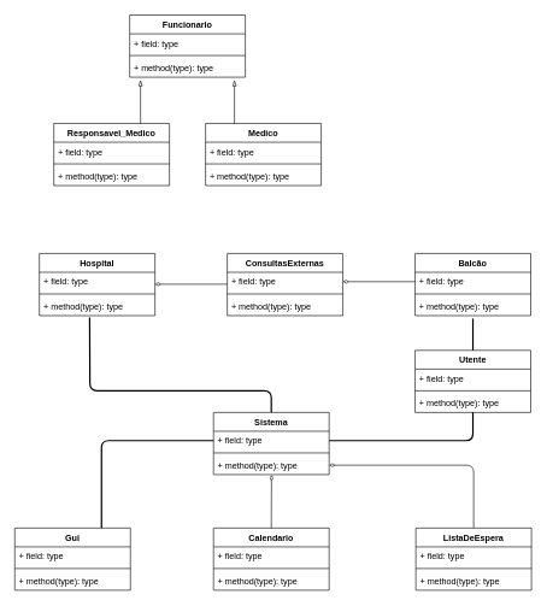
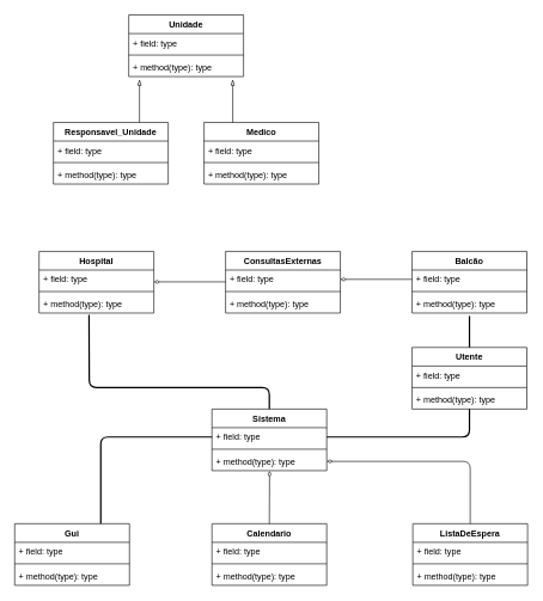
  <mxCell id="0" />
  <mxCell id="1" parent="0" />
- <mxCell id="2" value="Funcionario" style="swimlane;fontStyle=1;align=center;verticalAlign=top;childLayout=stackLayout;horizontal=1;startSize=26;horizontalStack=0;resizeParent=1;resizeParentMax=0;resizeLast=0;collapsible=1;marginBottom=0;" vertex="1" parent="1"><mxGeometry x="179" y="20" width="160" height="86" as="geometry" /></mxCell>
+ <mxCell id="2" value="Unidade" style="swimlane;fontStyle=1;align=center;verticalAlign=top;childLayout=stackLayout;horizontal=1;startSize=26;horizontalStack=0;resizeParent=1;resizeParentMax=0;resizeLast=0;collapsible=1;marginBottom=0;" vertex="1" parent="1"><mxGeometry x="179" y="20" width="160" height="86" as="geometry" /></mxCell>
  <mxCell id="3" value="+ field: type" style="text;strokeColor=none;fillColor=none;align=left;verticalAlign=top;spacingLeft=4;spacingRight=4;overflow=hidden;rotatable=0;points=[[0,0.5],[1,0.5]];portConstraint=eastwest;" vertex="1" parent="2"><mxGeometry y="26" width="160" height="26" as="geometry" /></mxCell>
  <mxCell id="4" value="" style="line;strokeWidth=1;fillColor=none;align=left;verticalAlign=middle;spacingTop=-1;spacingLeft=3;spacingRight=3;rotatable=0;labelPosition=right;points=[];portConstraint=eastwest;" vertex="1" parent="2"><mxGeometry y="52" width="160" height="8" as="geometry" /></mxCell>
  <mxCell id="5" value="+ method(type): type" style="text;strokeColor=none;fillColor=none;align=left;verticalAlign=top;spacingLeft=4;spacingRight=4;overflow=hidden;rotatable=0;points=[[0,0.5],[1,0.5]];portConstraint=eastwest;" vertex="1" parent="2"><mxGeometry y="60" width="160" height="26" as="geometry" /></mxCell>
  <mxCell id="6" value="Utente" style="swimlane;fontStyle=1;align=center;verticalAlign=top;childLayout=stackLayout;horizontal=1;startSize=26;horizontalStack=0;resizeParent=1;resizeParentMax=0;resizeLast=0;collapsible=1;marginBottom=0;" vertex="1" parent="1"><mxGeometry x="574" y="484" width="160" height="86" as="geometry" /></mxCell>
  <mxCell id="7" value="+ field: type" style="text;strokeColor=none;fillColor=none;align=left;verticalAlign=top;spacingLeft=4;spacingRight=4;overflow=hidden;rotatable=0;points=[[0,0.5],[1,0.5]];portConstraint=eastwest;" vertex="1" parent="6"><mxGeometry y="26" width="160" height="26" as="geometry" /></mxCell>
  <mxCell id="8" value="" style="line;strokeWidth=1;fillColor=none;align=left;verticalAlign=middle;spacingTop=-1;spacingLeft=3;spacingRight=3;rotatable=0;labelPosition=right;points=[];portConstraint=eastwest;" vertex="1" parent="6"><mxGeometry y="52" width="160" height="8" as="geometry" /></mxCell>
  <mxCell id="9" value="+ method(type): type" style="text;strokeColor=none;fillColor=none;align=left;verticalAlign=top;spacingLeft=4;spacingRight=4;overflow=hidden;rotatable=0;points=[[0,0.5],[1,0.5]];portConstraint=eastwest;" vertex="1" parent="6"><mxGeometry y="60" width="160" height="26" as="geometry" /></mxCell>
  <mxCell id="10" value="Medico" style="swimlane;fontStyle=1;align=center;verticalAlign=top;childLayout=stackLayout;horizontal=1;startSize=26;horizontalStack=0;resizeParent=1;resizeParentMax=0;resizeLast=0;collapsible=1;marginBottom=0;" vertex="1" parent="1"><mxGeometry x="284" y="170" width="160" height="86" as="geometry" /></mxCell>
  <mxCell id="11" value="+ field: type" style="text;strokeColor=none;fillColor=none;align=left;verticalAlign=top;spacingLeft=4;spacingRight=4;overflow=hidden;rotatable=0;points=[[0,0.5],[1,0.5]];portConstraint=eastwest;" vertex="1" parent="10"><mxGeometry y="26" width="160" height="26" as="geometry" /></mxCell>
  <mxCell id="12" value="" style="line;strokeWidth=1;fillColor=none;align=left;verticalAlign=middle;spacingTop=-1;spacingLeft=3;spacingRight=3;rotatable=0;labelPosition=right;points=[];portConstraint=eastwest;" vertex="1" parent="10"><mxGeometry y="52" width="160" height="8" as="geometry" /></mxCell>
  <mxCell id="13" value="+ method(type): type" style="text;strokeColor=none;fillColor=none;align=left;verticalAlign=top;spacingLeft=4;spacingRight=4;overflow=hidden;rotatable=0;points=[[0,0.5],[1,0.5]];portConstraint=eastwest;" vertex="1" parent="10"><mxGeometry y="60" width="160" height="26" as="geometry" /></mxCell>
- <mxCell id="14" value="Responsavel_Medico" style="swimlane;fontStyle=1;align=center;verticalAlign=top;childLayout=stackLayout;horizontal=1;startSize=26;horizontalStack=0;resizeParent=1;resizeParentMax=0;resizeLast=0;collapsible=1;marginBottom=0;" vertex="1" parent="1"><mxGeometry x="74" y="170" width="160" height="86" as="geometry" /></mxCell>
+ <mxCell id="14" value="Responsavel_Unidade" style="swimlane;fontStyle=1;align=center;verticalAlign=top;childLayout=stackLayout;horizontal=1;startSize=26;horizontalStack=0;resizeParent=1;resizeParentMax=0;resizeLast=0;collapsible=1;marginBottom=0;" vertex="1" parent="1"><mxGeometry x="74" y="170" width="160" height="86" as="geometry" /></mxCell>
  <mxCell id="15" value="+ field: type" style="text;strokeColor=none;fillColor=none;align=left;verticalAlign=top;spacingLeft=4;spacingRight=4;overflow=hidden;rotatable=0;points=[[0,0.5],[1,0.5]];portConstraint=eastwest;" vertex="1" parent="14"><mxGeometry y="26" width="160" height="26" as="geometry" /></mxCell>
  <mxCell id="16" value="" style="line;strokeWidth=1;fillColor=none;align=left;verticalAlign=middle;spacingTop=-1;spacingLeft=3;spacingRight=3;rotatable=0;labelPosition=right;points=[];portConstraint=eastwest;" vertex="1" parent="14"><mxGeometry y="52" width="160" height="8" as="geometry" /></mxCell>
  <mxCell id="17" value="+ method(type): type" style="text;strokeColor=none;fillColor=none;align=left;verticalAlign=top;spacingLeft=4;spacingRight=4;overflow=hidden;rotatable=0;points=[[0,0.5],[1,0.5]];portConstraint=eastwest;" vertex="1" parent="14"><mxGeometry y="60" width="160" height="26" as="geometry" /></mxCell>
  <mxCell id="18" value="" style="endArrow=blockThin;html=1;exitX=0.75;exitY=0;exitDx=0;exitDy=0;endFill=0;" edge="1" parent="1" source="14"><mxGeometry width="50" height="50" relative="1" as="geometry"><mxPoint x="474" y="100" as="sourcePoint" /><mxPoint x="194" y="110" as="targetPoint" /></mxGeometry></mxCell>
  <mxCell id="19" value="" style="endArrow=blockThin;html=1;endFill=0;exitX=0.25;exitY=0;exitDx=0;exitDy=0;" edge="1" parent="1" source="10"><mxGeometry width="50" height="50" relative="1" as="geometry"><mxPoint x="334" y="160" as="sourcePoint" /><mxPoint x="324" y="110" as="targetPoint" /></mxGeometry></mxCell>
  <mxCell id="20" value="Hospital" style="swimlane;fontStyle=1;align=center;verticalAlign=top;childLayout=stackLayout;horizontal=1;startSize=26;horizontalStack=0;resizeParent=1;resizeParentMax=0;resizeLast=0;collapsible=1;marginBottom=0;" vertex="1" parent="1"><mxGeometry x="54" y="350" width="160" height="86" as="geometry" /></mxCell>
  <mxCell id="21" value="+ field: type" style="text;strokeColor=none;fillColor=none;align=left;verticalAlign=top;spacingLeft=4;spacingRight=4;overflow=hidden;rotatable=0;points=[[0,0.5],[1,0.5]];portConstraint=eastwest;" vertex="1" parent="20"><mxGeometry y="26" width="160" height="26" as="geometry" /></mxCell>
  <mxCell id="22" value="" style="line;strokeWidth=1;fillColor=none;align=left;verticalAlign=middle;spacingTop=-1;spacingLeft=3;spacingRight=3;rotatable=0;labelPosition=right;points=[];portConstraint=eastwest;" vertex="1" parent="20"><mxGeometry y="52" width="160" height="8" as="geometry" /></mxCell>
  <mxCell id="23" value="+ method(type): type" style="text;strokeColor=none;fillColor=none;align=left;verticalAlign=top;spacingLeft=4;spacingRight=4;overflow=hidden;rotatable=0;points=[[0,0.5],[1,0.5]];portConstraint=eastwest;" vertex="1" parent="20"><mxGeometry y="60" width="160" height="26" as="geometry" /></mxCell>
  <mxCell id="24" value="ConsultasExternas" style="swimlane;fontStyle=1;align=center;verticalAlign=top;childLayout=stackLayout;horizontal=1;startSize=26;horizontalStack=0;resizeParent=1;resizeParentMax=0;resizeLast=0;collapsible=1;marginBottom=0;" vertex="1" parent="1"><mxGeometry x="314" y="350" width="160" height="86" as="geometry" /></mxCell>
  <mxCell id="25" value="+ field: type" style="text;strokeColor=none;fillColor=none;align=left;verticalAlign=top;spacingLeft=4;spacingRight=4;overflow=hidden;rotatable=0;points=[[0,0.5],[1,0.5]];portConstraint=eastwest;" vertex="1" parent="24"><mxGeometry y="26" width="160" height="26" as="geometry" /></mxCell>
  <mxCell id="26" value="" style="line;strokeWidth=1;fillColor=none;align=left;verticalAlign=middle;spacingTop=-1;spacingLeft=3;spacingRight=3;rotatable=0;labelPosition=right;points=[];portConstraint=eastwest;" vertex="1" parent="24"><mxGeometry y="52" width="160" height="8" as="geometry" /></mxCell>
  <mxCell id="27" value="+ method(type): type" style="text;strokeColor=none;fillColor=none;align=left;verticalAlign=top;spacingLeft=4;spacingRight=4;overflow=hidden;rotatable=0;points=[[0,0.5],[1,0.5]];portConstraint=eastwest;" vertex="1" parent="24"><mxGeometry y="60" width="160" height="26" as="geometry" /></mxCell>
  <mxCell id="28" value="Balcão" style="swimlane;fontStyle=1;align=center;verticalAlign=top;childLayout=stackLayout;horizontal=1;startSize=26;horizontalStack=0;resizeParent=1;resizeParentMax=0;resizeLast=0;collapsible=1;marginBottom=0;" vertex="1" parent="1"><mxGeometry x="574" y="350" width="160" height="86" as="geometry" /></mxCell>
  <mxCell id="29" value="+ field: type" style="text;strokeColor=none;fillColor=none;align=left;verticalAlign=top;spacingLeft=4;spacingRight=4;overflow=hidden;rotatable=0;points=[[0,0.5],[1,0.5]];portConstraint=eastwest;" vertex="1" parent="28"><mxGeometry y="26" width="160" height="26" as="geometry" /></mxCell>
  <mxCell id="30" value="" style="line;strokeWidth=1;fillColor=none;align=left;verticalAlign=middle;spacingTop=-1;spacingLeft=3;spacingRight=3;rotatable=0;labelPosition=right;points=[];portConstraint=eastwest;" vertex="1" parent="28"><mxGeometry y="52" width="160" height="8" as="geometry" /></mxCell>
  <mxCell id="31" value="+ method(type): type" style="text;strokeColor=none;fillColor=none;align=left;verticalAlign=top;spacingLeft=4;spacingRight=4;overflow=hidden;rotatable=0;points=[[0,0.5],[1,0.5]];portConstraint=eastwest;" vertex="1" parent="28"><mxGeometry y="60" width="160" height="26" as="geometry" /></mxCell>
  <mxCell id="32" value="" style="endArrow=diamondThin;html=1;exitX=0;exitY=0.5;exitDx=0;exitDy=0;entryX=1;entryY=0.5;entryDx=0;entryDy=0;endFill=0;" edge="1" parent="1" source="29" target="25"><mxGeometry width="50" height="50" relative="1" as="geometry"><mxPoint x="284" y="520" as="sourcePoint" /><mxPoint x="334" y="470" as="targetPoint" /></mxGeometry></mxCell>
  <mxCell id="33" value="" style="endArrow=diamondThin;html=1;exitX=0;exitY=0.5;exitDx=0;exitDy=0;entryX=1;entryY=0.5;entryDx=0;entryDy=0;endFill=0;" edge="1" parent="1"><mxGeometry width="50" height="50" relative="1" as="geometry"><mxPoint x="314" y="392.5" as="sourcePoint" /><mxPoint x="214" y="392.5" as="targetPoint" /></mxGeometry></mxCell>
  <mxCell id="34" value="Sistema" style="swimlane;fontStyle=1;align=center;verticalAlign=top;childLayout=stackLayout;horizontal=1;startSize=26;horizontalStack=0;resizeParent=1;resizeParentMax=0;resizeLast=0;collapsible=1;marginBottom=0;" vertex="1" parent="1"><mxGeometry x="295" y="570" width="160" height="86" as="geometry" /></mxCell>
  <mxCell id="35" value="+ field: type" style="text;strokeColor=none;fillColor=none;align=left;verticalAlign=top;spacingLeft=4;spacingRight=4;overflow=hidden;rotatable=0;points=[[0,0.5],[1,0.5]];portConstraint=eastwest;" vertex="1" parent="34"><mxGeometry y="26" width="160" height="26" as="geometry" /></mxCell>
  <mxCell id="36" value="" style="line;strokeWidth=1;fillColor=none;align=left;verticalAlign=middle;spacingTop=-1;spacingLeft=3;spacingRight=3;rotatable=0;labelPosition=right;points=[];portConstraint=eastwest;" vertex="1" parent="34"><mxGeometry y="52" width="160" height="8" as="geometry" /></mxCell>
  <mxCell id="37" value="+ method(type): type" style="text;strokeColor=none;fillColor=none;align=left;verticalAlign=top;spacingLeft=4;spacingRight=4;overflow=hidden;rotatable=0;points=[[0,0.5],[1,0.5]];portConstraint=eastwest;" vertex="1" parent="34"><mxGeometry y="60" width="160" height="26" as="geometry" /></mxCell>
  <mxCell id="38" value="Calendario" style="swimlane;fontStyle=1;align=center;verticalAlign=top;childLayout=stackLayout;horizontal=1;startSize=26;horizontalStack=0;resizeParent=1;resizeParentMax=0;resizeLast=0;collapsible=1;marginBottom=0;" vertex="1" parent="1"><mxGeometry x="295" y="730" width="160" height="86" as="geometry" /></mxCell>
  <mxCell id="39" value="+ field: type" style="text;strokeColor=none;fillColor=none;align=left;verticalAlign=top;spacingLeft=4;spacingRight=4;overflow=hidden;rotatable=0;points=[[0,0.5],[1,0.5]];portConstraint=eastwest;" vertex="1" parent="38"><mxGeometry y="26" width="160" height="26" as="geometry" /></mxCell>
  <mxCell id="40" value="" style="line;strokeWidth=1;fillColor=none;align=left;verticalAlign=middle;spacingTop=-1;spacingLeft=3;spacingRight=3;rotatable=0;labelPosition=right;points=[];portConstraint=eastwest;" vertex="1" parent="38"><mxGeometry y="52" width="160" height="8" as="geometry" /></mxCell>
  <mxCell id="41" value="+ method(type): type" style="text;strokeColor=none;fillColor=none;align=left;verticalAlign=top;spacingLeft=4;spacingRight=4;overflow=hidden;rotatable=0;points=[[0,0.5],[1,0.5]];portConstraint=eastwest;" vertex="1" parent="38"><mxGeometry y="60" width="160" height="26" as="geometry" /></mxCell>
  <mxCell id="42" value="Gui" style="swimlane;fontStyle=1;align=center;verticalAlign=top;childLayout=stackLayout;horizontal=1;startSize=26;horizontalStack=0;resizeParent=1;resizeParentMax=0;resizeLast=0;collapsible=1;marginBottom=0;" vertex="1" parent="1"><mxGeometry x="20" y="730" width="160" height="86" as="geometry" /></mxCell>
  <mxCell id="43" value="+ field: type" style="text;strokeColor=none;fillColor=none;align=left;verticalAlign=top;spacingLeft=4;spacingRight=4;overflow=hidden;rotatable=0;points=[[0,0.5],[1,0.5]];portConstraint=eastwest;" vertex="1" parent="42"><mxGeometry y="26" width="160" height="26" as="geometry" /></mxCell>
  <mxCell id="44" value="" style="line;strokeWidth=1;fillColor=none;align=left;verticalAlign=middle;spacingTop=-1;spacingLeft=3;spacingRight=3;rotatable=0;labelPosition=right;points=[];portConstraint=eastwest;" vertex="1" parent="42"><mxGeometry y="52" width="160" height="8" as="geometry" /></mxCell>
  <mxCell id="45" value="+ method(type): type" style="text;strokeColor=none;fillColor=none;align=left;verticalAlign=top;spacingLeft=4;spacingRight=4;overflow=hidden;rotatable=0;points=[[0,0.5],[1,0.5]];portConstraint=eastwest;" vertex="1" parent="42"><mxGeometry y="60" width="160" height="26" as="geometry" /></mxCell>
  <mxCell id="46" value="ListaDeEspera" style="swimlane;fontStyle=1;align=center;verticalAlign=top;childLayout=stackLayout;horizontal=1;startSize=26;horizontalStack=0;resizeParent=1;resizeParentMax=0;resizeLast=0;collapsible=1;marginBottom=0;" vertex="1" parent="1"><mxGeometry x="575" y="730" width="160" height="86" as="geometry" /></mxCell>
  <mxCell id="47" value="+ field: type" style="text;strokeColor=none;fillColor=none;align=left;verticalAlign=top;spacingLeft=4;spacingRight=4;overflow=hidden;rotatable=0;points=[[0,0.5],[1,0.5]];portConstraint=eastwest;" vertex="1" parent="46"><mxGeometry y="26" width="160" height="26" as="geometry" /></mxCell>
  <mxCell id="48" value="" style="line;strokeWidth=1;fillColor=none;align=left;verticalAlign=middle;spacingTop=-1;spacingLeft=3;spacingRight=3;rotatable=0;labelPosition=right;points=[];portConstraint=eastwest;" vertex="1" parent="46"><mxGeometry y="52" width="160" height="8" as="geometry" /></mxCell>
  <mxCell id="49" value="+ method(type): type" style="text;strokeColor=none;fillColor=none;align=left;verticalAlign=top;spacingLeft=4;spacingRight=4;overflow=hidden;rotatable=0;points=[[0,0.5],[1,0.5]];portConstraint=eastwest;" vertex="1" parent="46"><mxGeometry y="60" width="160" height="26" as="geometry" /></mxCell>
  <mxCell id="50" value="" style="endArrow=diamondThin;html=1;endFill=0;exitX=0.5;exitY=0;exitDx=0;exitDy=0;entryX=0.502;entryY=1.015;entryDx=0;entryDy=0;entryPerimeter=0;" edge="1" parent="1" source="38" target="37"><mxGeometry width="50" height="50" relative="1" as="geometry"><mxPoint x="395" y="776.8" as="sourcePoint" /><mxPoint x="385" y="666" as="targetPoint" /></mxGeometry></mxCell>
  <mxCell id="51" value="" style="endArrow=diamondThin;html=1;endFill=0;exitX=0.5;exitY=0;exitDx=0;exitDy=0;entryX=1;entryY=0.5;entryDx=0;entryDy=0;shadow=0;" edge="1" parent="1" source="46" target="37"><mxGeometry width="50" height="50" relative="1" as="geometry"><mxPoint x="385" y="876" as="sourcePoint" /><mxPoint x="385.32" y="666.39" as="targetPoint" /><Array as="points"><mxPoint x="655" y="643" /></Array></mxGeometry></mxCell>
  <mxCell id="52" value="" style="endArrow=none;html=1;strokeWidth=2;exitX=0.75;exitY=0;exitDx=0;exitDy=0;entryX=0;entryY=0.5;entryDx=0;entryDy=0;" edge="1" parent="1" source="42" target="35"><mxGeometry width="50" height="50" relative="1" as="geometry"><mxPoint x="305" y="786" as="sourcePoint" /><mxPoint x="355" y="736" as="targetPoint" /><Array as="points"><mxPoint x="140" y="609" /></Array></mxGeometry></mxCell>
  <mxCell id="53" value="" style="endArrow=none;html=1;shadow=0;strokeWidth=2;exitX=0.5;exitY=0;exitDx=0;exitDy=0;entryX=0.435;entryY=1.092;entryDx=0;entryDy=0;entryPerimeter=0;" edge="1" parent="1" source="34" target="23"><mxGeometry width="50" height="50" relative="1" as="geometry"><mxPoint x="604" y="230" as="sourcePoint" /><mxPoint x="654" y="180" as="targetPoint" /><Array as="points"><mxPoint x="375" y="540" /><mxPoint x="124" y="540" /></Array></mxGeometry></mxCell>
  <mxCell id="54" value="" style="endArrow=none;html=1;shadow=0;strokeWidth=2;exitX=0.5;exitY=1;exitDx=0;exitDy=0;exitPerimeter=0;entryX=1;entryY=0.5;entryDx=0;entryDy=0;" edge="1" parent="1" source="9" target="35"><mxGeometry width="50" height="50" relative="1" as="geometry"><mxPoint x="424" y="550" as="sourcePoint" /><mxPoint x="474" y="500" as="targetPoint" /><Array as="points"><mxPoint x="654" y="609" /></Array></mxGeometry></mxCell>
  <mxCell id="55" value="" style="endArrow=none;html=1;shadow=0;strokeWidth=2;exitX=0.5;exitY=0;exitDx=0;exitDy=0;entryX=0.5;entryY=1.154;entryDx=0;entryDy=0;entryPerimeter=0;" edge="1" parent="1" source="6" target="31"><mxGeometry width="50" height="50" relative="1" as="geometry"><mxPoint x="424" y="550" as="sourcePoint" /><mxPoint x="474" y="500" as="targetPoint" /></mxGeometry></mxCell>
